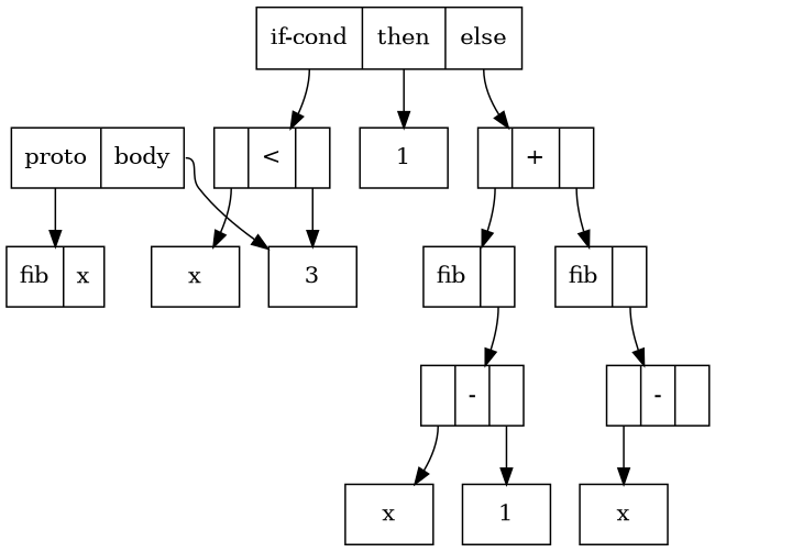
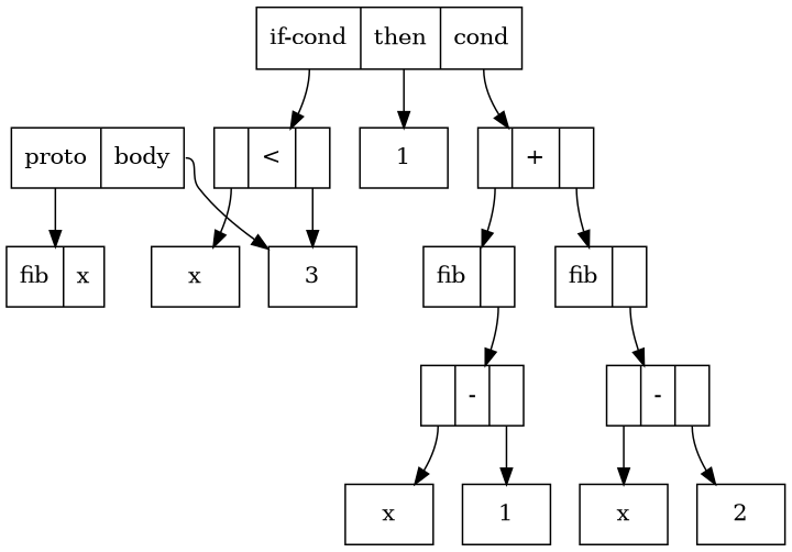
  digraph {
    node [shape=record]
    edge [tailport=0]
    n1 [label="<0> proto|<1> body"]
    n2 [label="<0> fib|<1> x"]
    n3 [label="<0> 3"]
-   n4 [label="<0> if-cond|<1> then|<2> else"]
+   n4 [label="<0> if-cond|<1> then|<2> cond"]
    n5 [label="<0>  |<1> \<|<2>  "]
    n6 [label="<0> 1"]
    n7 [label="<0>  |<1> +|<2>  "]
    n8 [label="<0> x"]
    n9 [label="<0> fib|<1>  "]
    n10 [label="<0> fib|<1>  "]
    n11 [label="<0>  |<1> -|<2>  "]
    n12 [label="<0>  |<1> -|<2>  "]
    n13 [label="<0> x"]
    n14 [label="<0> 1"]
    n15 [label="<0> x"]
+   n16 [label="<0> 2"]
    n1 -> n2
    n1 -> n3 [tailport=1]
    n4 -> n5
    n4 -> n6 [tailport=1]
    n4 -> n7 [tailport=2]
    n5 -> n3 [tailport=2]
    n5 -> n8
    n7 -> n9
    n7 -> n10 [tailport=2]
    n9 -> n11 [tailport=1]
    n10 -> n12 [tailport=1]
    n11 -> n13
    n11 -> n14 [tailport=2]
    n12 -> n15
+   n12 -> n16 [tailport=2]
  }
